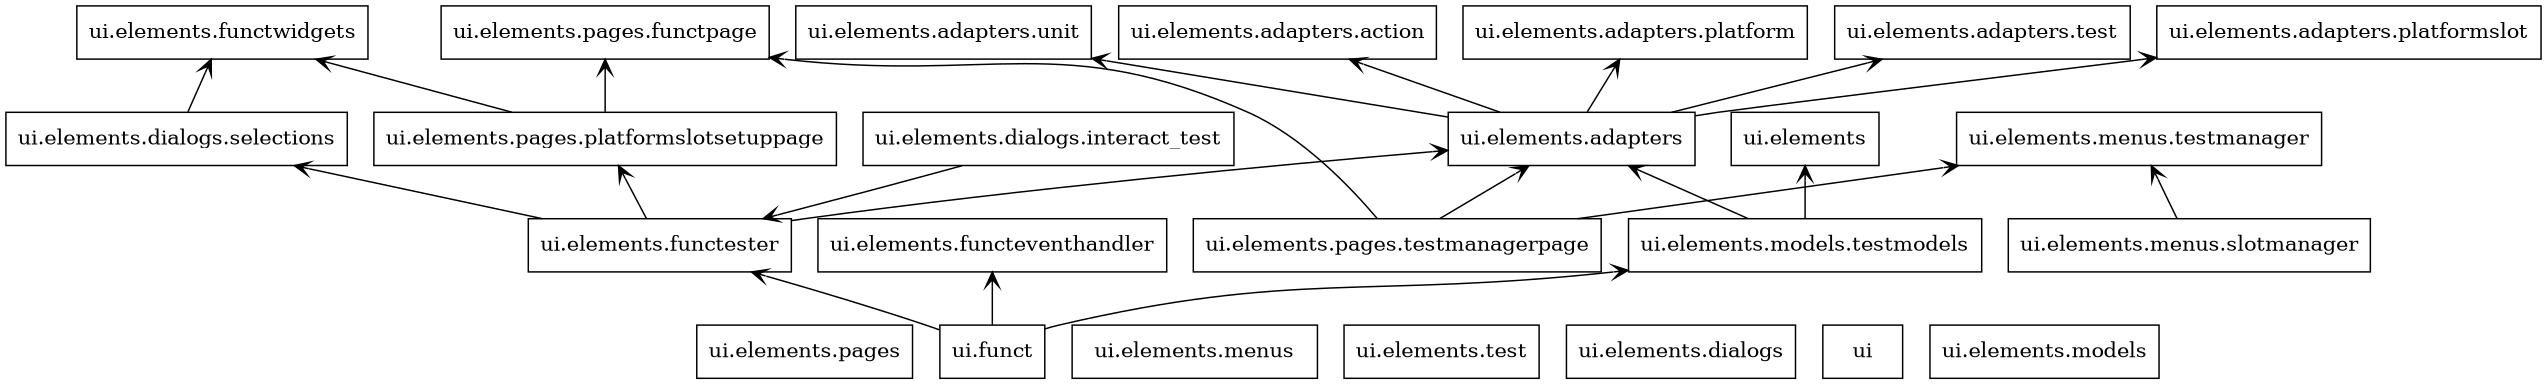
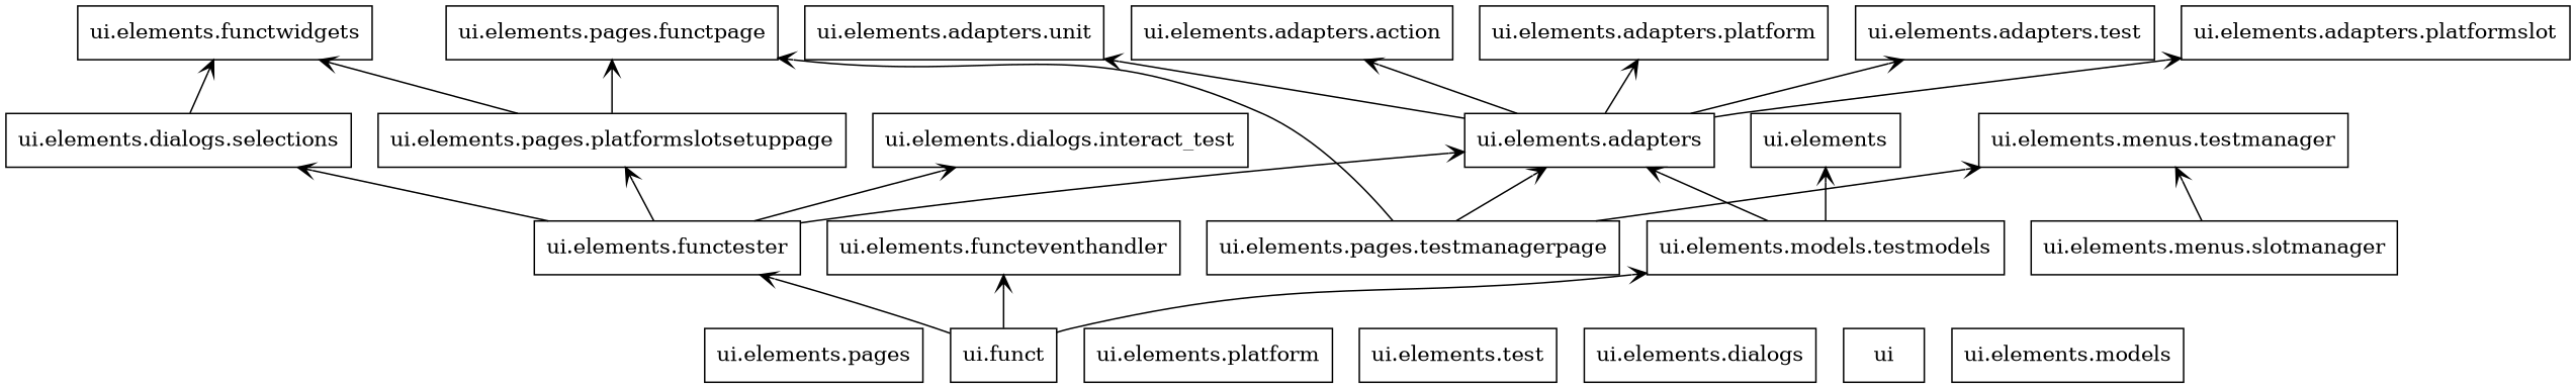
  digraph {
    rankdir=BT
    node [shape=box]
    edge [arrowhead=open arrowtail=none]
    n1 [label="ui.elements.pages"]
    n2 [label="ui.elements"]
    n3 [label="ui.elements.adapters"]
    n4 [label="ui.elements.adapters.action"]
    n5 [label="ui.elements.adapters.platform"]
    n6 [label="ui.elements.adapters.test"]
    n7 [label="ui.elements.adapters.platformslot"]
    n8 [label="ui.elements.adapters.unit"]
-   n9 [label="ui.elements.menus"]
+   n9 [label="ui.elements.platform"]
    n10 [label="ui.elements.functeventhandler"]
    n11 [label="ui.elements.dialogs.interact_test"]
    n12 [label="ui.elements.test"]
    n13 [label="ui.elements.pages.platformslotsetuppage"]
    n14 [label="ui.elements.functwidgets"]
    n15 [label="ui.elements.pages.functpage"]
    n16 [label="ui.funct"]
    n17 [label="ui.elements.functester"]
    n18 [label="ui.elements.models.testmodels"]
    n19 [label="ui.elements.dialogs.selections"]
    n20 [label="ui.elements.dialogs"]
    n21 [label="ui.elements.menus.testmanager"]
    n22 [label="ui.elements.pages.testmanagerpage"]
    n23 [label="ui.elements.menus.slotmanager"]
    n24 [label=ui]
    n25 [label="ui.elements.models"]
    n3 -> n4
    n3 -> n5
    n3 -> n6
    n3 -> n7
    n3 -> n8
    n13 -> n14
    n13 -> n15
    n16 -> n10
    n16 -> n17
    n16 -> n18
    n17 -> n3
-   n11 -> n17
+   n17 -> n11
    n17 -> n13
    n17 -> n19
    n18 -> n2
    n18 -> n3
    n19 -> n14
    n22 -> n3
    n22 -> n15
    n22 -> n21
    n23 -> n21
  }
